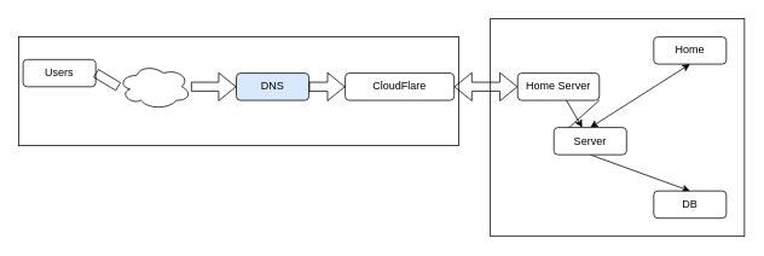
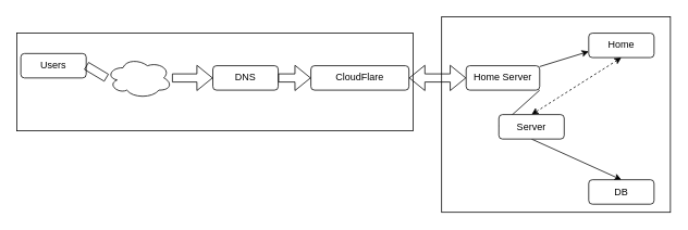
  <mxCell id="0" />
  <mxCell id="1" parent="0" />
  <mxCell id="2" value="" style="rounded=0;whiteSpace=wrap;html=1;" vertex="1" parent="1"><mxGeometry x="540" y="20" width="280" height="240" as="geometry" /></mxCell>
  <mxCell id="3" value="" style="rounded=0;whiteSpace=wrap;html=1;" vertex="1" parent="1"><mxGeometry x="20" y="40" width="485" height="120" as="geometry" /></mxCell>
  <mxCell id="4" value="Users" style="rounded=1;whiteSpace=wrap;html=1;" parent="1" vertex="1"><mxGeometry x="25" y="65" width="80" height="30" as="geometry" /></mxCell>
- <mxCell id="5" value="DNS" style="rounded=1;whiteSpace=wrap;html=1;fillColor=#dae8fc;" parent="1" vertex="1"><mxGeometry x="260" y="80" width="80" height="30" as="geometry" /></mxCell>
+ <mxCell id="5" value="DNS" style="rounded=1;whiteSpace=wrap;html=1;" parent="1" vertex="1"><mxGeometry x="260" y="80" width="80" height="30" as="geometry" /></mxCell>
  <mxCell id="6" value="CloudFlare" style="rounded=1;whiteSpace=wrap;html=1;" parent="1" vertex="1"><mxGeometry x="380" y="80" width="120" height="30" as="geometry" /></mxCell>
- <mxCell id="7" style="edgeStyle=none;html=1;" edge="1" parent="1" source="9" target="16"><mxGeometry relative="1" as="geometry" /></mxCell>
+ <mxCell id="7" style="edgeStyle=none;html=1;entryX=0;entryY=0.75;entryDx=0;entryDy=0;" edge="1" parent="1" source="9" target="14"><mxGeometry relative="1" as="geometry" /></mxCell>
  <mxCell id="8" style="edgeStyle=none;html=1;entryX=0;entryY=0.5;entryDx=0;entryDy=0;" edge="1" parent="1" target="16"><mxGeometry relative="1" as="geometry"><mxPoint x="660" y="110" as="sourcePoint" /></mxGeometry></mxCell>
  <mxCell id="9" value="Home Server" style="rounded=1;whiteSpace=wrap;html=1;" parent="1" vertex="1"><mxGeometry x="570" y="80" width="90" height="30" as="geometry" /></mxCell>
  <mxCell id="10" value="" style="shape=flexArrow;endArrow=classic;startArrow=classic;html=1;exitX=1;exitY=0.5;exitDx=0;exitDy=0;entryX=0;entryY=0.5;entryDx=0;entryDy=0;" parent="1" source="6" target="9" edge="1"><mxGeometry width="100" height="100" relative="1" as="geometry"><mxPoint x="380" y="440" as="sourcePoint" /><mxPoint x="480" y="340" as="targetPoint" /></mxGeometry></mxCell>
  <mxCell id="11" value="" style="shape=flexArrow;endArrow=classic;html=1;exitX=1;exitY=0.5;exitDx=0;exitDy=0;entryX=0;entryY=0.5;entryDx=0;entryDy=0;startArrow=none;" parent="1" source="18" target="5" edge="1"><mxGeometry width="50" height="50" relative="1" as="geometry"><mxPoint x="410" y="420" as="sourcePoint" /><mxPoint x="460" y="370" as="targetPoint" /></mxGeometry></mxCell>
  <mxCell id="12" value="" style="shape=flexArrow;endArrow=classic;html=1;exitX=1;exitY=0.5;exitDx=0;exitDy=0;entryX=0;entryY=0.5;entryDx=0;entryDy=0;" parent="1" source="5" target="6" edge="1"><mxGeometry width="50" height="50" relative="1" as="geometry"><mxPoint x="330" y="120" as="sourcePoint" /><mxPoint x="430" y="120" as="targetPoint" /></mxGeometry></mxCell>
- <mxCell id="13" style="edgeStyle=none;html=1;exitX=0.5;exitY=1;exitDx=0;exitDy=0;entryX=0.5;entryY=0;entryDx=0;entryDy=0;startArrow=classic;startFill=1;" edge="1" parent="1" source="14" target="16"><mxGeometry relative="1" as="geometry" /></mxCell>
+ <mxCell id="13" style="edgeStyle=none;html=1;exitX=0.5;exitY=1;exitDx=0;exitDy=0;entryX=0.5;entryY=0;entryDx=0;entryDy=0;startArrow=classic;startFill=1;dashed=1;" edge="1" parent="1" source="14" target="16"><mxGeometry relative="1" as="geometry" /></mxCell>
  <mxCell id="14" value="Home" style="rounded=1;whiteSpace=wrap;html=1;" vertex="1" parent="1"><mxGeometry x="720" y="40" width="80" height="30" as="geometry" /></mxCell>
  <mxCell id="15" style="edgeStyle=none;html=1;exitX=0.5;exitY=1;exitDx=0;exitDy=0;entryX=0.5;entryY=0;entryDx=0;entryDy=0;" edge="1" parent="1" source="16" target="17"><mxGeometry relative="1" as="geometry" /></mxCell>
  <mxCell id="16" value="Server" style="rounded=1;whiteSpace=wrap;html=1;" vertex="1" parent="1"><mxGeometry x="610" y="140" width="80" height="30" as="geometry" /></mxCell>
- <mxCell id="17" value="DB" style="rounded=1;whiteSpace=wrap;html=1;" vertex="1" parent="1"><mxGeometry x="720" y="210" width="80" height="30" as="geometry" /></mxCell>
+ <mxCell id="17" value="DB" style="rounded=1;whiteSpace=wrap;html=1;" vertex="1" parent="1"><mxGeometry x="720" y="220" width="80" height="30" as="geometry" /></mxCell>
  <mxCell id="18" value="" style="ellipse;shape=cloud;whiteSpace=wrap;html=1;" vertex="1" parent="1"><mxGeometry x="130" y="70" width="80" height="50" as="geometry" /></mxCell>
  <mxCell id="19" value="" style="shape=flexArrow;endArrow=none;html=1;exitX=1;exitY=0.5;exitDx=0;exitDy=0;entryX=0;entryY=0.5;entryDx=0;entryDy=0;" edge="1" parent="1" source="4" target="18"><mxGeometry width="50" height="50" relative="1" as="geometry"><mxPoint x="130" y="95" as="sourcePoint" /><mxPoint x="230" y="95" as="targetPoint" /></mxGeometry></mxCell>
